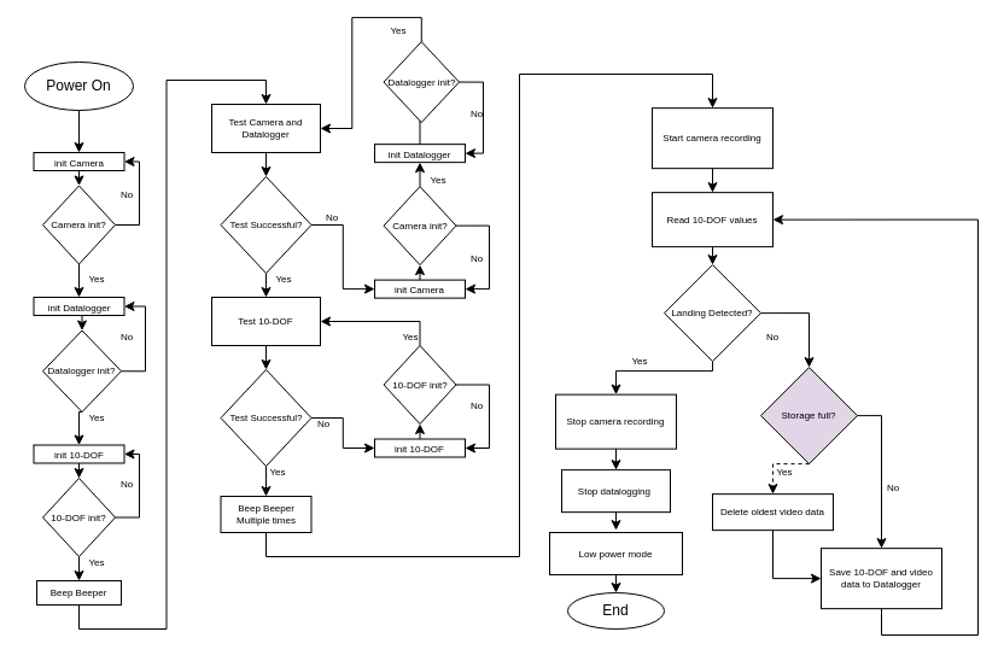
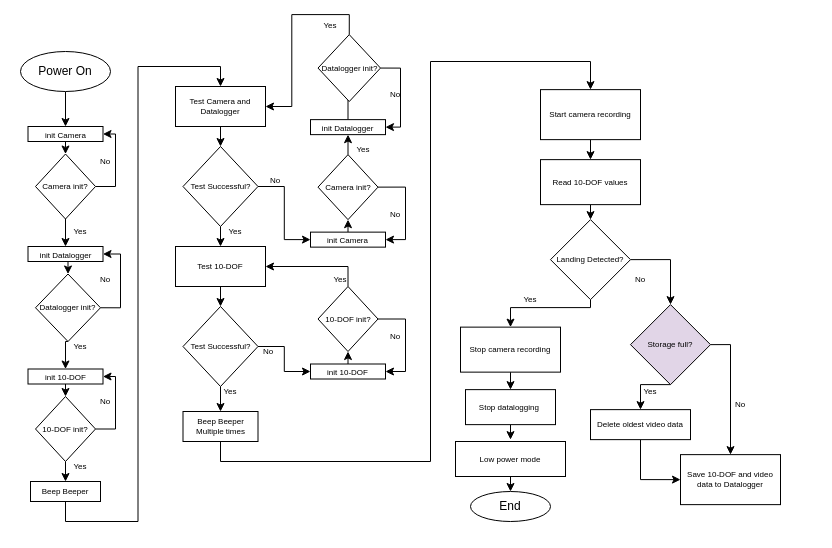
  <mxCell id="0" />
  <mxCell id="1" parent="0" />
  <mxCell id="2" style="edgeStyle=orthogonalEdgeStyle;rounded=0;orthogonalLoop=1;jettySize=auto;html=1;exitX=0.5;exitY=1;exitDx=0;exitDy=0;entryX=0.5;entryY=0;entryDx=0;entryDy=0;fontSize=8;" edge="1" parent="1" source="3" target="45"><mxGeometry relative="1" as="geometry" /></mxCell>
  <mxCell id="3" value="Power On" style="ellipse;whiteSpace=wrap;html=1;" vertex="1" parent="1"><mxGeometry x="20" y="51" width="90" height="40" as="geometry" /></mxCell>
  <mxCell id="4" style="edgeStyle=orthogonalEdgeStyle;rounded=0;orthogonalLoop=1;jettySize=auto;html=1;exitX=0.5;exitY=1;exitDx=0;exitDy=0;entryX=0.5;entryY=0;entryDx=0;entryDy=0;fontSize=8;" edge="1" parent="1" source="5" target="7"><mxGeometry relative="1" as="geometry" /></mxCell>
  <mxCell id="5" value="Beep Beeper" style="rounded=0;whiteSpace=wrap;html=1;fontSize=8;" vertex="1" parent="1"><mxGeometry x="30" y="481" width="70" height="20" as="geometry" /></mxCell>
  <mxCell id="6" style="edgeStyle=orthogonalEdgeStyle;rounded=0;orthogonalLoop=1;jettySize=auto;html=1;exitX=0.5;exitY=1;exitDx=0;exitDy=0;entryX=0.5;entryY=0;entryDx=0;entryDy=0;fontSize=8;" edge="1" parent="1" source="7" target="10"><mxGeometry relative="1" as="geometry" /></mxCell>
  <mxCell id="7" value="Test Camera and Datalogger" style="rounded=0;whiteSpace=wrap;html=1;fontSize=8;" vertex="1" parent="1"><mxGeometry x="175" y="86" width="90" height="40" as="geometry" /></mxCell>
  <mxCell id="8" style="edgeStyle=orthogonalEdgeStyle;rounded=0;orthogonalLoop=1;jettySize=auto;html=1;exitX=0.5;exitY=1;exitDx=0;exitDy=0;entryX=0.5;entryY=0;entryDx=0;entryDy=0;fontSize=8;" edge="1" parent="1" source="10" target="12"><mxGeometry relative="1" as="geometry" /></mxCell>
  <mxCell id="9" style="edgeStyle=orthogonalEdgeStyle;rounded=0;orthogonalLoop=1;jettySize=auto;html=1;exitX=1;exitY=0.5;exitDx=0;exitDy=0;entryX=0;entryY=0.5;entryDx=0;entryDy=0;fontSize=8;" edge="1" parent="1" source="10" target="69"><mxGeometry relative="1" as="geometry" /></mxCell>
  <mxCell id="10" value="Test Successful?" style="rhombus;whiteSpace=wrap;html=1;fontSize=8;" vertex="1" parent="1"><mxGeometry x="182.5" y="146" width="75" height="80" as="geometry" /></mxCell>
  <mxCell id="11" style="edgeStyle=orthogonalEdgeStyle;rounded=0;orthogonalLoop=1;jettySize=auto;html=1;exitX=0.5;exitY=1;exitDx=0;exitDy=0;entryX=0.5;entryY=0;entryDx=0;entryDy=0;fontSize=8;" edge="1" parent="1" source="12" target="15"><mxGeometry relative="1" as="geometry" /></mxCell>
  <mxCell id="12" value="Test 10-DOF" style="rounded=0;whiteSpace=wrap;html=1;fontSize=8;" vertex="1" parent="1"><mxGeometry x="175" y="246" width="90" height="40" as="geometry" /></mxCell>
  <mxCell id="13" style="edgeStyle=orthogonalEdgeStyle;rounded=0;orthogonalLoop=1;jettySize=auto;html=1;exitX=0.5;exitY=1;exitDx=0;exitDy=0;entryX=0.5;entryY=0;entryDx=0;entryDy=0;fontSize=8;" edge="1" parent="1" source="15" target="32"><mxGeometry relative="1" as="geometry" /></mxCell>
  <mxCell id="14" style="edgeStyle=orthogonalEdgeStyle;rounded=0;orthogonalLoop=1;jettySize=auto;html=1;exitX=1;exitY=0.5;exitDx=0;exitDy=0;entryX=0;entryY=0.5;entryDx=0;entryDy=0;fontSize=8;" edge="1" parent="1" source="15" target="81"><mxGeometry relative="1" as="geometry" /></mxCell>
  <mxCell id="15" value="Test Successful?" style="rhombus;whiteSpace=wrap;html=1;fontSize=8;" vertex="1" parent="1"><mxGeometry x="182.5" y="306" width="75" height="80" as="geometry" /></mxCell>
  <mxCell id="16" value="Yes" style="text;html=1;strokeColor=none;fillColor=none;align=center;verticalAlign=middle;whiteSpace=wrap;rounded=0;fontSize=8;" vertex="1" parent="1"><mxGeometry x="225" y="226" width="20" height="10" as="geometry" /></mxCell>
  <mxCell id="17" style="edgeStyle=orthogonalEdgeStyle;rounded=0;orthogonalLoop=1;jettySize=auto;html=1;exitX=0.5;exitY=1;exitDx=0;exitDy=0;entryX=0.5;entryY=0;entryDx=0;entryDy=0;fontSize=8;" edge="1" parent="1" source="18" target="22"><mxGeometry relative="1" as="geometry" /></mxCell>
  <mxCell id="18" value="Start camera recording" style="rounded=0;whiteSpace=wrap;html=1;fontSize=8;" vertex="1" parent="1"><mxGeometry x="540" y="89.13" width="100" height="50" as="geometry" /></mxCell>
- <mxCell id="19" style="edgeStyle=orthogonalEdgeStyle;rounded=0;orthogonalLoop=1;jettySize=auto;html=1;exitX=0.5;exitY=1;exitDx=0;exitDy=0;fontSize=8;entryX=1;entryY=0.5;entryDx=0;entryDy=0;" edge="1" parent="1" source="20" target="22"><mxGeometry relative="1" as="geometry"><mxPoint x="725" y="196" as="targetPoint" /><Array as="points"><mxPoint x="730" y="526" /><mxPoint x="810" y="526" /><mxPoint x="810" y="181" /><mxPoint x="640" y="181" /></Array></mxGeometry></mxCell>
  <mxCell id="20" value="Save 10-DOF and video data to Datalogger" style="rounded=0;whiteSpace=wrap;html=1;fontSize=8;" vertex="1" parent="1"><mxGeometry x="680" y="454.13" width="100" height="50" as="geometry" /></mxCell>
  <mxCell id="21" style="edgeStyle=orthogonalEdgeStyle;rounded=0;orthogonalLoop=1;jettySize=auto;html=1;exitX=0.5;exitY=1;exitDx=0;exitDy=0;entryX=0.5;entryY=0;entryDx=0;entryDy=0;fontSize=8;" edge="1" parent="1" source="22" target="25"><mxGeometry relative="1" as="geometry" /></mxCell>
  <mxCell id="22" value="Read 10-DOF values" style="rounded=0;whiteSpace=wrap;html=1;fontSize=8;" vertex="1" parent="1"><mxGeometry x="540" y="159.13" width="100" height="45" as="geometry" /></mxCell>
  <mxCell id="23" style="edgeStyle=orthogonalEdgeStyle;rounded=0;orthogonalLoop=1;jettySize=auto;html=1;exitX=0.5;exitY=1;exitDx=0;exitDy=0;entryX=0.5;entryY=0;entryDx=0;entryDy=0;fontSize=8;" edge="1" parent="1" source="25" target="34"><mxGeometry relative="1" as="geometry"><Array as="points"><mxPoint x="590" y="307.13" /><mxPoint x="510" y="307.13" /></Array></mxGeometry></mxCell>
  <mxCell id="24" style="edgeStyle=orthogonalEdgeStyle;rounded=0;orthogonalLoop=1;jettySize=auto;html=1;exitX=1;exitY=0.5;exitDx=0;exitDy=0;entryX=0.5;entryY=0;entryDx=0;entryDy=0;fontSize=8;" edge="1" parent="1" source="25" target="28"><mxGeometry relative="1" as="geometry"><Array as="points"><mxPoint x="670" y="259.13" /></Array></mxGeometry></mxCell>
  <mxCell id="25" value="Landing Detected?" style="rhombus;whiteSpace=wrap;html=1;fontSize=8;" vertex="1" parent="1"><mxGeometry x="550" y="219.13" width="80" height="80" as="geometry" /></mxCell>
  <mxCell id="26" style="edgeStyle=orthogonalEdgeStyle;rounded=0;orthogonalLoop=1;jettySize=auto;html=1;exitX=1;exitY=0.5;exitDx=0;exitDy=0;entryX=0.5;entryY=0;entryDx=0;entryDy=0;fontSize=8;" edge="1" parent="1" source="28" target="20"><mxGeometry relative="1" as="geometry"><Array as="points"><mxPoint x="730" y="344.13" /></Array></mxGeometry></mxCell>
- <mxCell id="27" style="edgeStyle=orthogonalEdgeStyle;rounded=0;orthogonalLoop=1;jettySize=auto;html=1;exitX=0.5;exitY=1;exitDx=0;exitDy=0;entryX=0.5;entryY=0;entryDx=0;entryDy=0;fontSize=8;dashed=1;" edge="1" parent="1" source="28" target="30"><mxGeometry relative="1" as="geometry"><Array as="points"><mxPoint x="640" y="384.13" /></Array></mxGeometry></mxCell>
+ <mxCell id="27" style="edgeStyle=orthogonalEdgeStyle;rounded=0;orthogonalLoop=1;jettySize=auto;html=1;exitX=0.5;exitY=1;exitDx=0;exitDy=0;entryX=0.5;entryY=0;entryDx=0;entryDy=0;fontSize=8;" edge="1" parent="1" source="28" target="30"><mxGeometry relative="1" as="geometry"><Array as="points"><mxPoint x="640" y="384.13" /></Array></mxGeometry></mxCell>
  <mxCell id="28" value="Storage full?" style="rhombus;whiteSpace=wrap;html=1;fontSize=8;fillColor=#e1d5e7;" vertex="1" parent="1"><mxGeometry x="630" y="304.13" width="80" height="80" as="geometry" /></mxCell>
  <mxCell id="29" style="edgeStyle=orthogonalEdgeStyle;rounded=0;orthogonalLoop=1;jettySize=auto;html=1;exitX=0.5;exitY=1;exitDx=0;exitDy=0;entryX=0;entryY=0.5;entryDx=0;entryDy=0;fontSize=8;" edge="1" parent="1" source="30" target="20"><mxGeometry relative="1" as="geometry" /></mxCell>
  <mxCell id="30" value="Delete oldest video data" style="rounded=0;whiteSpace=wrap;html=1;fontSize=8;" vertex="1" parent="1"><mxGeometry x="590" y="409.13" width="100" height="30" as="geometry" /></mxCell>
  <mxCell id="31" style="edgeStyle=orthogonalEdgeStyle;rounded=0;orthogonalLoop=1;jettySize=auto;html=1;exitX=0.5;exitY=1;exitDx=0;exitDy=0;fontSize=8;entryX=0.5;entryY=0;entryDx=0;entryDy=0;" edge="1" parent="1" source="32" target="18"><mxGeometry relative="1" as="geometry"><mxPoint x="310" y="51" as="targetPoint" /><Array as="points"><mxPoint x="220" y="461" /><mxPoint x="430" y="461" /><mxPoint x="430" y="61" /><mxPoint x="590" y="61" /></Array></mxGeometry></mxCell>
  <mxCell id="32" value="Beep Beeper Multiple times" style="rounded=0;whiteSpace=wrap;html=1;fontSize=8;" vertex="1" parent="1"><mxGeometry x="182.5" y="411" width="75" height="30" as="geometry" /></mxCell>
  <mxCell id="33" style="edgeStyle=orthogonalEdgeStyle;rounded=0;orthogonalLoop=1;jettySize=auto;html=1;exitX=0.5;exitY=1;exitDx=0;exitDy=0;entryX=0.5;entryY=0;entryDx=0;entryDy=0;fontSize=8;" edge="1" parent="1" source="34" target="36"><mxGeometry relative="1" as="geometry" /></mxCell>
  <mxCell id="34" value="Stop camera recording" style="rounded=0;whiteSpace=wrap;html=1;fontSize=8;" vertex="1" parent="1"><mxGeometry x="460" y="326.63" width="100" height="45" as="geometry" /></mxCell>
  <mxCell id="35" style="edgeStyle=orthogonalEdgeStyle;rounded=0;orthogonalLoop=1;jettySize=auto;html=1;exitX=0.5;exitY=1;exitDx=0;exitDy=0;entryX=0.5;entryY=0;entryDx=0;entryDy=0;fontSize=8;" edge="1" parent="1" source="36"><mxGeometry relative="1" as="geometry"><mxPoint x="510" y="439.13" as="targetPoint" /></mxGeometry></mxCell>
  <mxCell id="36" value="Stop datalogging&amp;nbsp;" style="rounded=0;whiteSpace=wrap;html=1;fontSize=8;" vertex="1" parent="1"><mxGeometry x="465" y="389.13" width="90" height="35" as="geometry" /></mxCell>
  <mxCell id="37" style="edgeStyle=orthogonalEdgeStyle;rounded=0;orthogonalLoop=1;jettySize=auto;html=1;exitX=0.5;exitY=1;exitDx=0;exitDy=0;entryX=0.5;entryY=0;entryDx=0;entryDy=0;fontSize=8;" edge="1" parent="1" source="38" target="88"><mxGeometry relative="1" as="geometry" /></mxCell>
  <mxCell id="38" value="Low power mode" style="rounded=0;whiteSpace=wrap;html=1;fontSize=8;" vertex="1" parent="1"><mxGeometry x="455" y="441" width="110" height="35" as="geometry" /></mxCell>
  <mxCell id="39" value="Yes" style="text;html=1;strokeColor=none;fillColor=none;align=center;verticalAlign=middle;whiteSpace=wrap;rounded=0;fontSize=8;" vertex="1" parent="1"><mxGeometry x="220" y="386" width="20" height="10" as="geometry" /></mxCell>
  <mxCell id="40" value="Yes" style="text;html=1;strokeColor=none;fillColor=none;align=center;verticalAlign=middle;whiteSpace=wrap;rounded=0;fontSize=8;" vertex="1" parent="1"><mxGeometry x="520" y="294.13" width="20" height="10" as="geometry" /></mxCell>
  <mxCell id="41" value="Yes" style="text;html=1;strokeColor=none;fillColor=none;align=center;verticalAlign=middle;whiteSpace=wrap;rounded=0;fontSize=8;" vertex="1" parent="1"><mxGeometry x="640" y="386" width="20" height="10" as="geometry" /></mxCell>
  <mxCell id="42" value="No" style="text;html=1;strokeColor=none;fillColor=none;align=center;verticalAlign=middle;whiteSpace=wrap;rounded=0;fontSize=8;" vertex="1" parent="1"><mxGeometry x="630" y="274.13" width="20" height="10" as="geometry" /></mxCell>
  <mxCell id="43" value="No" style="text;html=1;strokeColor=none;fillColor=none;align=center;verticalAlign=middle;whiteSpace=wrap;rounded=0;fontSize=8;" vertex="1" parent="1"><mxGeometry x="730" y="399.13" width="20" height="10" as="geometry" /></mxCell>
  <mxCell id="44" style="edgeStyle=orthogonalEdgeStyle;rounded=0;orthogonalLoop=1;jettySize=auto;html=1;exitX=0.5;exitY=1;exitDx=0;exitDy=0;entryX=0.5;entryY=0;entryDx=0;entryDy=0;fontSize=8;" edge="1" parent="1" source="45" target="48"><mxGeometry relative="1" as="geometry" /></mxCell>
  <mxCell id="45" value="&lt;font style=&quot;font-size: 8px;&quot;&gt;init Camera&lt;/font&gt;" style="rounded=0;whiteSpace=wrap;html=1;" vertex="1" parent="1"><mxGeometry x="27.5" y="126" width="75" height="15" as="geometry" /></mxCell>
  <mxCell id="46" style="edgeStyle=orthogonalEdgeStyle;rounded=0;orthogonalLoop=1;jettySize=auto;html=1;exitX=1;exitY=0.5;exitDx=0;exitDy=0;entryX=1;entryY=0.5;entryDx=0;entryDy=0;fontSize=8;" edge="1" parent="1" source="48" target="45"><mxGeometry relative="1" as="geometry" /></mxCell>
  <mxCell id="47" style="edgeStyle=orthogonalEdgeStyle;rounded=0;orthogonalLoop=1;jettySize=auto;html=1;exitX=0.5;exitY=1;exitDx=0;exitDy=0;entryX=0.5;entryY=0;entryDx=0;entryDy=0;fontSize=8;" edge="1" parent="1" source="48" target="50"><mxGeometry relative="1" as="geometry" /></mxCell>
  <mxCell id="48" value="Camera init?" style="rhombus;whiteSpace=wrap;html=1;fontSize=8;" vertex="1" parent="1"><mxGeometry x="35" y="153.5" width="60" height="65" as="geometry" /></mxCell>
  <mxCell id="49" style="edgeStyle=orthogonalEdgeStyle;rounded=0;orthogonalLoop=1;jettySize=auto;html=1;exitX=0.5;exitY=1;exitDx=0;exitDy=0;entryX=0.5;entryY=0;entryDx=0;entryDy=0;fontSize=8;" edge="1" parent="1" source="50" target="53"><mxGeometry relative="1" as="geometry" /></mxCell>
  <mxCell id="50" value="&lt;font style=&quot;font-size: 8px;&quot;&gt;init Datalogger&lt;/font&gt;" style="rounded=0;whiteSpace=wrap;html=1;" vertex="1" parent="1"><mxGeometry x="27.5" y="246" width="75" height="15" as="geometry" /></mxCell>
  <mxCell id="51" style="edgeStyle=orthogonalEdgeStyle;rounded=0;orthogonalLoop=1;jettySize=auto;html=1;exitX=1;exitY=0.5;exitDx=0;exitDy=0;entryX=1;entryY=0.5;entryDx=0;entryDy=0;fontSize=8;" edge="1" parent="1" source="53" target="50"><mxGeometry relative="1" as="geometry" /></mxCell>
  <mxCell id="52" style="edgeStyle=orthogonalEdgeStyle;rounded=0;orthogonalLoop=1;jettySize=auto;html=1;exitX=0.5;exitY=1;exitDx=0;exitDy=0;entryX=0.5;entryY=0;entryDx=0;entryDy=0;fontSize=8;" edge="1" parent="1" source="53" target="55"><mxGeometry relative="1" as="geometry" /></mxCell>
  <mxCell id="53" value="Datalogger init?" style="rhombus;whiteSpace=wrap;html=1;fontSize=8;" vertex="1" parent="1"><mxGeometry x="35" y="273.5" width="65" height="67.5" as="geometry" /></mxCell>
  <mxCell id="54" style="edgeStyle=orthogonalEdgeStyle;rounded=0;orthogonalLoop=1;jettySize=auto;html=1;exitX=0.5;exitY=1;exitDx=0;exitDy=0;entryX=0.5;entryY=0;entryDx=0;entryDy=0;fontSize=8;" edge="1" parent="1" source="55" target="58"><mxGeometry relative="1" as="geometry" /></mxCell>
  <mxCell id="55" value="&lt;font style=&quot;font-size: 8px;&quot;&gt;init 10-DOF&lt;/font&gt;" style="rounded=0;whiteSpace=wrap;html=1;" vertex="1" parent="1"><mxGeometry x="27.5" y="368.5" width="75" height="15" as="geometry" /></mxCell>
  <mxCell id="56" style="edgeStyle=orthogonalEdgeStyle;rounded=0;orthogonalLoop=1;jettySize=auto;html=1;exitX=1;exitY=0.5;exitDx=0;exitDy=0;entryX=1;entryY=0.5;entryDx=0;entryDy=0;fontSize=8;" edge="1" parent="1" source="58" target="55"><mxGeometry relative="1" as="geometry" /></mxCell>
  <mxCell id="57" style="edgeStyle=orthogonalEdgeStyle;rounded=0;orthogonalLoop=1;jettySize=auto;html=1;exitX=0.5;exitY=1;exitDx=0;exitDy=0;entryX=0.5;entryY=0;entryDx=0;entryDy=0;fontSize=8;" edge="1" parent="1" source="58" target="5"><mxGeometry relative="1" as="geometry" /></mxCell>
  <mxCell id="58" value="10-DOF init?" style="rhombus;whiteSpace=wrap;html=1;fontSize=8;" vertex="1" parent="1"><mxGeometry x="35" y="396" width="60" height="65" as="geometry" /></mxCell>
  <mxCell id="59" value="No" style="text;html=1;strokeColor=none;fillColor=none;align=center;verticalAlign=middle;whiteSpace=wrap;rounded=0;fontSize=8;" vertex="1" parent="1"><mxGeometry x="95" y="396" width="20" height="10" as="geometry" /></mxCell>
  <mxCell id="60" value="No" style="text;html=1;strokeColor=none;fillColor=none;align=center;verticalAlign=middle;whiteSpace=wrap;rounded=0;fontSize=8;" vertex="1" parent="1"><mxGeometry x="95" y="273.5" width="20" height="10" as="geometry" /></mxCell>
  <mxCell id="61" value="No" style="text;html=1;strokeColor=none;fillColor=none;align=center;verticalAlign=middle;whiteSpace=wrap;rounded=0;fontSize=8;" vertex="1" parent="1"><mxGeometry x="95" y="156" width="20" height="10" as="geometry" /></mxCell>
  <mxCell id="62" value="Yes" style="text;html=1;strokeColor=none;fillColor=none;align=center;verticalAlign=middle;whiteSpace=wrap;rounded=0;fontSize=8;" vertex="1" parent="1"><mxGeometry x="70" y="461" width="20" height="10" as="geometry" /></mxCell>
  <mxCell id="63" value="Yes" style="text;html=1;strokeColor=none;fillColor=none;align=center;verticalAlign=middle;whiteSpace=wrap;rounded=0;fontSize=8;" vertex="1" parent="1"><mxGeometry x="70" y="341" width="20" height="10" as="geometry" /></mxCell>
  <mxCell id="64" value="Yes" style="text;html=1;strokeColor=none;fillColor=none;align=center;verticalAlign=middle;whiteSpace=wrap;rounded=0;fontSize=8;" vertex="1" parent="1"><mxGeometry x="70" y="226" width="20" height="10" as="geometry" /></mxCell>
  <mxCell id="65" style="edgeStyle=orthogonalEdgeStyle;rounded=0;orthogonalLoop=1;jettySize=auto;html=1;exitX=0.5;exitY=0;exitDx=0;exitDy=0;entryX=0.5;entryY=1;entryDx=0;entryDy=0;fontSize=8;" edge="1" parent="1" source="67" target="71"><mxGeometry relative="1" as="geometry" /></mxCell>
  <mxCell id="66" style="edgeStyle=orthogonalEdgeStyle;rounded=0;orthogonalLoop=1;jettySize=auto;html=1;exitX=1;exitY=0.5;exitDx=0;exitDy=0;entryX=1;entryY=0.5;entryDx=0;entryDy=0;fontSize=8;" edge="1" parent="1" source="67" target="69"><mxGeometry relative="1" as="geometry" /></mxCell>
  <mxCell id="67" value="Camera init?" style="rhombus;whiteSpace=wrap;html=1;fontSize=8;" vertex="1" parent="1"><mxGeometry x="317.5" y="154.13" width="60" height="65" as="geometry" /></mxCell>
  <mxCell id="68" style="edgeStyle=orthogonalEdgeStyle;rounded=0;orthogonalLoop=1;jettySize=auto;html=1;exitX=0.5;exitY=0;exitDx=0;exitDy=0;entryX=0.5;entryY=1;entryDx=0;entryDy=0;fontSize=8;" edge="1" parent="1" source="69" target="67"><mxGeometry relative="1" as="geometry" /></mxCell>
  <mxCell id="69" value="&lt;font style=&quot;font-size: 8px;&quot;&gt;init Camera&lt;/font&gt;" style="rounded=0;whiteSpace=wrap;html=1;" vertex="1" parent="1"><mxGeometry x="310" y="231.63" width="75" height="15" as="geometry" /></mxCell>
  <mxCell id="70" style="edgeStyle=orthogonalEdgeStyle;rounded=0;orthogonalLoop=1;jettySize=auto;html=1;exitX=0.5;exitY=0;exitDx=0;exitDy=0;fontSize=8;" edge="1" parent="1" source="71" target="74"><mxGeometry relative="1" as="geometry" /></mxCell>
  <mxCell id="71" value="&lt;font style=&quot;font-size: 8px;&quot;&gt;init Datalogger&lt;/font&gt;" style="rounded=0;whiteSpace=wrap;html=1;" vertex="1" parent="1"><mxGeometry x="310" y="119.13" width="75" height="15" as="geometry" /></mxCell>
  <mxCell id="72" style="edgeStyle=orthogonalEdgeStyle;rounded=0;orthogonalLoop=1;jettySize=auto;html=1;exitX=1;exitY=0.5;exitDx=0;exitDy=0;entryX=1;entryY=0.5;entryDx=0;entryDy=0;fontSize=8;" edge="1" parent="1" source="74" target="71"><mxGeometry relative="1" as="geometry" /></mxCell>
  <mxCell id="73" style="edgeStyle=orthogonalEdgeStyle;rounded=0;orthogonalLoop=1;jettySize=auto;html=1;exitX=0.5;exitY=0;exitDx=0;exitDy=0;entryX=1;entryY=0.5;entryDx=0;entryDy=0;fontSize=8;" edge="1" parent="1" source="74" target="7"><mxGeometry relative="1" as="geometry" /></mxCell>
  <mxCell id="74" value="Datalogger init?" style="rhombus;whiteSpace=wrap;html=1;fontSize=8;" vertex="1" parent="1"><mxGeometry x="317.5" y="34.13" width="62.5" height="66.87" as="geometry" /></mxCell>
  <mxCell id="75" value="Yes" style="text;html=1;strokeColor=none;fillColor=none;align=center;verticalAlign=middle;whiteSpace=wrap;rounded=0;fontSize=8;" vertex="1" parent="1"><mxGeometry x="352.5" y="144.13" width="20" height="10" as="geometry" /></mxCell>
  <mxCell id="76" value="Yes" style="text;html=1;strokeColor=none;fillColor=none;align=center;verticalAlign=middle;whiteSpace=wrap;rounded=0;fontSize=8;" vertex="1" parent="1"><mxGeometry x="320" y="20.38" width="20" height="10" as="geometry" /></mxCell>
  <mxCell id="77" value="No" style="text;html=1;strokeColor=none;fillColor=none;align=center;verticalAlign=middle;whiteSpace=wrap;rounded=0;fontSize=8;" vertex="1" parent="1"><mxGeometry x="385" y="89.13" width="20" height="10" as="geometry" /></mxCell>
  <mxCell id="78" value="No" style="text;html=1;strokeColor=none;fillColor=none;align=center;verticalAlign=middle;whiteSpace=wrap;rounded=0;fontSize=8;" vertex="1" parent="1"><mxGeometry x="385" y="209.13" width="20" height="10" as="geometry" /></mxCell>
  <mxCell id="79" value="No" style="text;html=1;strokeColor=none;fillColor=none;align=center;verticalAlign=middle;whiteSpace=wrap;rounded=0;fontSize=8;" vertex="1" parent="1"><mxGeometry x="265" y="174.75" width="20" height="10" as="geometry" /></mxCell>
  <mxCell id="80" style="edgeStyle=orthogonalEdgeStyle;rounded=0;orthogonalLoop=1;jettySize=auto;html=1;exitX=0.5;exitY=0;exitDx=0;exitDy=0;entryX=0.5;entryY=1;entryDx=0;entryDy=0;fontSize=8;" edge="1" parent="1" source="81" target="84"><mxGeometry relative="1" as="geometry" /></mxCell>
  <mxCell id="81" value="&lt;font style=&quot;font-size: 8px;&quot;&gt;init 10-DOF&lt;/font&gt;" style="rounded=0;whiteSpace=wrap;html=1;" vertex="1" parent="1"><mxGeometry x="310" y="363.5" width="75" height="15" as="geometry" /></mxCell>
  <mxCell id="82" style="edgeStyle=orthogonalEdgeStyle;rounded=0;orthogonalLoop=1;jettySize=auto;html=1;exitX=1;exitY=0.5;exitDx=0;exitDy=0;entryX=1;entryY=0.5;entryDx=0;entryDy=0;fontSize=8;" edge="1" parent="1" source="84" target="81"><mxGeometry relative="1" as="geometry" /></mxCell>
  <mxCell id="83" style="edgeStyle=orthogonalEdgeStyle;rounded=0;orthogonalLoop=1;jettySize=auto;html=1;exitX=0.5;exitY=0;exitDx=0;exitDy=0;entryX=1;entryY=0.5;entryDx=0;entryDy=0;fontSize=8;" edge="1" parent="1" source="84" target="12"><mxGeometry relative="1" as="geometry" /></mxCell>
  <mxCell id="84" value="10-DOF init?" style="rhombus;whiteSpace=wrap;html=1;fontSize=8;" vertex="1" parent="1"><mxGeometry x="317.5" y="286" width="60" height="65" as="geometry" /></mxCell>
  <mxCell id="85" value="No" style="text;html=1;strokeColor=none;fillColor=none;align=center;verticalAlign=middle;whiteSpace=wrap;rounded=0;fontSize=8;" vertex="1" parent="1"><mxGeometry x="385" y="331" width="20" height="10" as="geometry" /></mxCell>
  <mxCell id="86" value="Yes" style="text;html=1;strokeColor=none;fillColor=none;align=center;verticalAlign=middle;whiteSpace=wrap;rounded=0;fontSize=8;" vertex="1" parent="1"><mxGeometry x="330" y="273.5" width="20" height="10" as="geometry" /></mxCell>
  <mxCell id="87" value="No" style="text;html=1;strokeColor=none;fillColor=none;align=center;verticalAlign=middle;whiteSpace=wrap;rounded=0;fontSize=8;" vertex="1" parent="1"><mxGeometry x="257.5" y="346" width="20" height="10" as="geometry" /></mxCell>
  <mxCell id="88" value="&lt;font style=&quot;font-size: 12px;&quot;&gt;End&lt;/font&gt;" style="ellipse;whiteSpace=wrap;html=1;fontSize=8;" vertex="1" parent="1"><mxGeometry x="470" y="491" width="80" height="30" as="geometry" /></mxCell>
